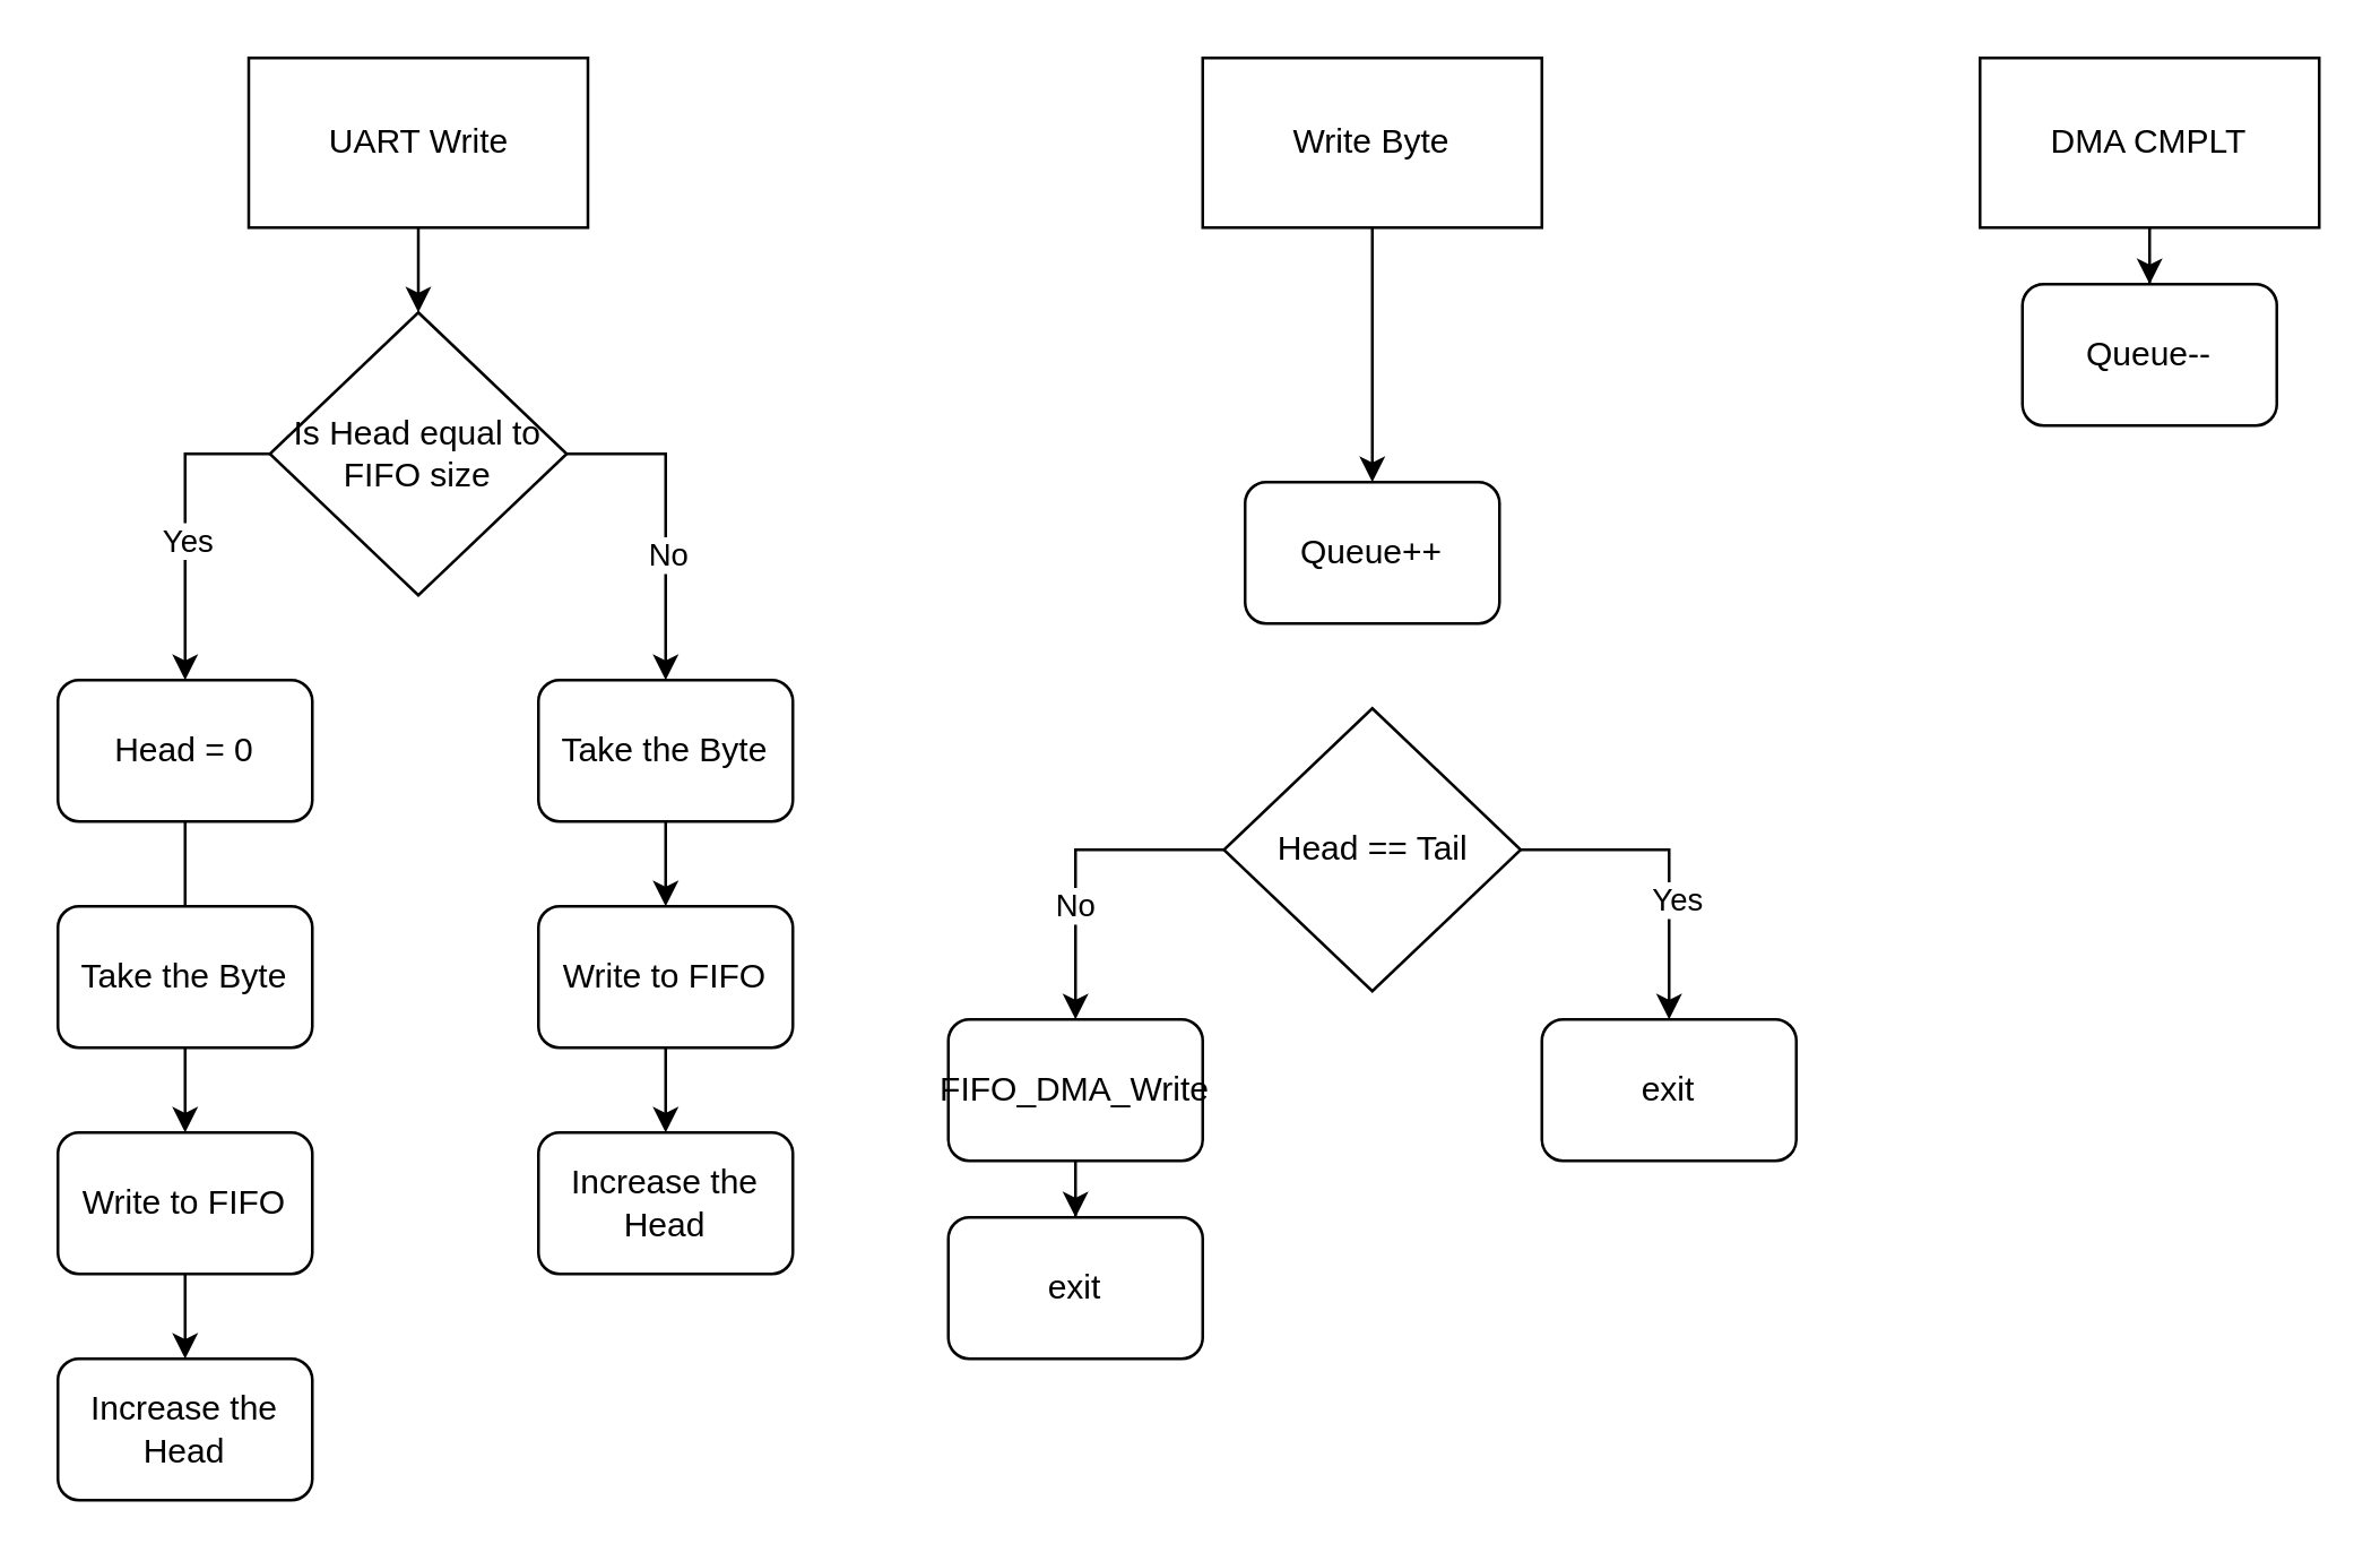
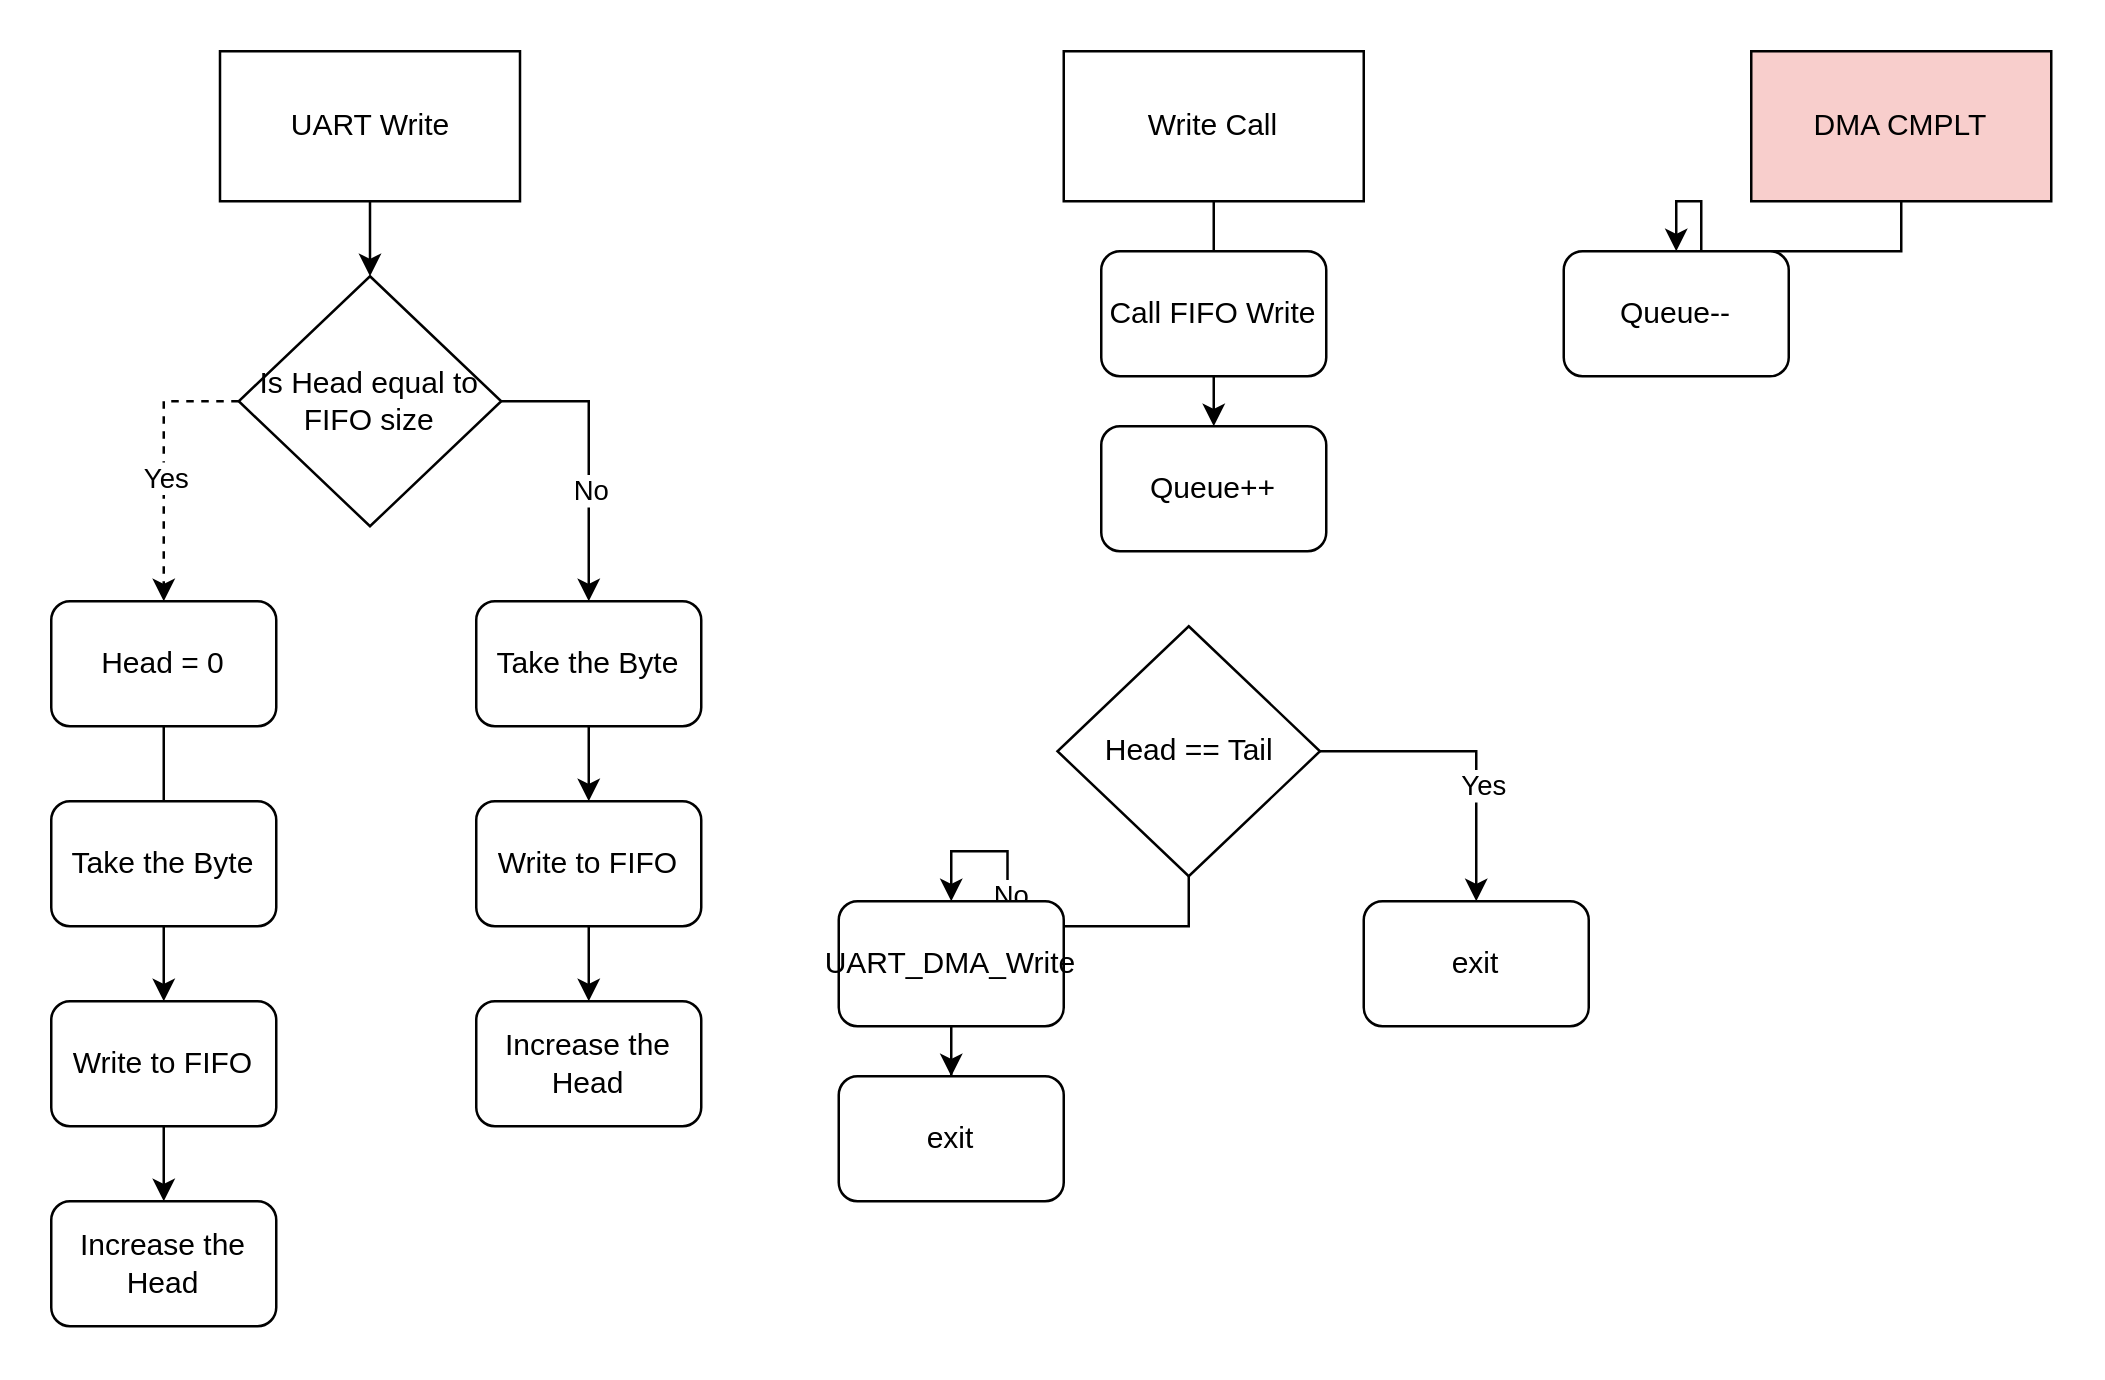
  <mxCell id="0" />
  <mxCell id="1" parent="0" />
  <mxCell id="2" value="" style="edgeStyle=orthogonalEdgeStyle;rounded=0;orthogonalLoop=1;jettySize=auto;html=1;" edge="1" parent="1" source="3" target="25"><mxGeometry relative="1" as="geometry" /></mxCell>
- <mxCell id="3" value="Write Byte" style="rounded=0;whiteSpace=wrap;html=1;" parent="1" vertex="1"><mxGeometry x="425" y="20" width="120" height="60" as="geometry" /></mxCell>
+ <mxCell id="3" value="Write Call" style="rounded=0;whiteSpace=wrap;html=1;" parent="1" vertex="1"><mxGeometry x="425" y="20" width="120" height="60" as="geometry" /></mxCell>
  <mxCell id="4" value="" style="edgeStyle=orthogonalEdgeStyle;rounded=0;orthogonalLoop=1;jettySize=auto;html=1;" parent="1" source="5" target="17" edge="1"><mxGeometry relative="1" as="geometry" /></mxCell>
  <mxCell id="5" value="UART Write" style="rounded=0;whiteSpace=wrap;html=1;" parent="1" vertex="1"><mxGeometry x="87.5" y="20" width="120" height="60" as="geometry" /></mxCell>
  <mxCell id="6" value="" style="edgeStyle=orthogonalEdgeStyle;rounded=0;orthogonalLoop=1;jettySize=auto;html=1;" edge="1" parent="1" source="7" target="35"><mxGeometry relative="1" as="geometry" /></mxCell>
- <mxCell id="7" value="DMA CMPLT" style="rounded=0;whiteSpace=wrap;html=1;" parent="1" vertex="1"><mxGeometry x="700" y="20" width="120" height="60" as="geometry" /></mxCell>
+ <mxCell id="7" value="DMA CMPLT" style="rounded=0;whiteSpace=wrap;html=1;fillColor=#f8cecc;" parent="1" vertex="1"><mxGeometry x="700" y="20" width="120" height="60" as="geometry" /></mxCell>
  <mxCell id="8" style="edgeStyle=orthogonalEdgeStyle;rounded=0;orthogonalLoop=1;jettySize=auto;html=1;exitX=0.5;exitY=1;exitDx=0;exitDy=0;entryX=0.5;entryY=0;entryDx=0;entryDy=0;" parent="1" source="9" target="11" edge="1"><mxGeometry relative="1" as="geometry" /></mxCell>
  <mxCell id="9" value="Take the Byte" style="rounded=1;whiteSpace=wrap;html=1;" parent="1" vertex="1"><mxGeometry x="190" y="240" width="90" height="50" as="geometry" /></mxCell>
  <mxCell id="10" style="edgeStyle=orthogonalEdgeStyle;rounded=0;orthogonalLoop=1;jettySize=auto;html=1;exitX=0.5;exitY=1;exitDx=0;exitDy=0;entryX=0.5;entryY=0;entryDx=0;entryDy=0;" parent="1" source="11" target="12" edge="1"><mxGeometry relative="1" as="geometry" /></mxCell>
  <mxCell id="11" value="Write to FIFO" style="rounded=1;whiteSpace=wrap;html=1;" parent="1" vertex="1"><mxGeometry x="190" y="320" width="90" height="50" as="geometry" /></mxCell>
  <mxCell id="12" value="Increase the Head" style="rounded=1;whiteSpace=wrap;html=1;" parent="1" vertex="1"><mxGeometry x="190" y="400" width="90" height="50" as="geometry" /></mxCell>
  <mxCell id="13" style="edgeStyle=orthogonalEdgeStyle;rounded=0;orthogonalLoop=1;jettySize=auto;html=1;exitX=1;exitY=0.5;exitDx=0;exitDy=0;" parent="1" source="17" target="9" edge="1"><mxGeometry relative="1" as="geometry"><Array as="points"><mxPoint x="235" y="160" /></Array></mxGeometry></mxCell>
  <mxCell id="14" value="No" style="edgeLabel;html=1;align=center;verticalAlign=middle;resizable=0;points=[];" parent="13" vertex="1" connectable="0"><mxGeometry x="0.02" y="3" relative="1" as="geometry"><mxPoint x="-3" y="11" as="offset" /></mxGeometry></mxCell>
- <mxCell id="15" style="edgeStyle=orthogonalEdgeStyle;rounded=0;orthogonalLoop=1;jettySize=auto;html=1;exitX=0;exitY=0.5;exitDx=0;exitDy=0;entryX=0.5;entryY=0;entryDx=0;entryDy=0;" parent="1" source="17" target="19" edge="1"><mxGeometry relative="1" as="geometry" /></mxCell>
+ <mxCell id="15" style="edgeStyle=orthogonalEdgeStyle;rounded=0;orthogonalLoop=1;jettySize=auto;html=1;exitX=0;exitY=0.5;exitDx=0;exitDy=0;entryX=0.5;entryY=0;entryDx=0;entryDy=0;dashed=1;" parent="1" source="17" target="19" edge="1"><mxGeometry relative="1" as="geometry" /></mxCell>
  <mxCell id="16" value="Yes" style="edgeLabel;html=1;align=center;verticalAlign=middle;resizable=0;points=[];" parent="15" vertex="1" connectable="0"><mxGeometry x="0.018" y="2" relative="1" as="geometry"><mxPoint x="-2" y="4" as="offset" /></mxGeometry></mxCell>
  <mxCell id="17" value="Is Head equal to FIFO size" style="rhombus;whiteSpace=wrap;html=1;" parent="1" vertex="1"><mxGeometry x="95" y="110" width="105" height="100" as="geometry" /></mxCell>
  <mxCell id="18" value="" style="edgeStyle=orthogonalEdgeStyle;rounded=0;orthogonalLoop=1;jettySize=auto;html=1;" parent="1" source="19" target="22" edge="1"><mxGeometry relative="1" as="geometry" /></mxCell>
  <mxCell id="19" value="Head = 0" style="rounded=1;whiteSpace=wrap;html=1;" parent="1" vertex="1"><mxGeometry x="20" y="240" width="90" height="50" as="geometry" /></mxCell>
  <mxCell id="20" value="Take the Byte" style="rounded=1;whiteSpace=wrap;html=1;" parent="1" vertex="1"><mxGeometry x="20" y="320" width="90" height="50" as="geometry" /></mxCell>
  <mxCell id="21" value="" style="edgeStyle=orthogonalEdgeStyle;rounded=0;orthogonalLoop=1;jettySize=auto;html=1;" parent="1" source="22" target="23" edge="1"><mxGeometry relative="1" as="geometry" /></mxCell>
  <mxCell id="22" value="Write to FIFO" style="rounded=1;whiteSpace=wrap;html=1;" parent="1" vertex="1"><mxGeometry x="20" y="400" width="90" height="50" as="geometry" /></mxCell>
  <mxCell id="23" value="Increase the Head" style="rounded=1;whiteSpace=wrap;html=1;" parent="1" vertex="1"><mxGeometry x="20" y="480" width="90" height="50" as="geometry" /></mxCell>
+ <mxCell id="24" value="Call FIFO Write" style="rounded=1;whiteSpace=wrap;html=1;" vertex="1" parent="1"><mxGeometry x="440" y="100" width="90" height="50" as="geometry" /></mxCell>
  <mxCell id="25" value="Queue++" style="rounded=1;whiteSpace=wrap;html=1;" vertex="1" parent="1"><mxGeometry x="440" y="170" width="90" height="50" as="geometry" /></mxCell>
  <mxCell id="26" style="edgeStyle=orthogonalEdgeStyle;rounded=0;orthogonalLoop=1;jettySize=auto;html=1;" edge="1" parent="1" source="30" target="31"><mxGeometry relative="1" as="geometry" /></mxCell>
  <mxCell id="27" value="Yes" style="edgeLabel;html=1;align=center;verticalAlign=middle;resizable=0;points=[];" vertex="1" connectable="0" parent="26"><mxGeometry x="0.243" y="2" relative="1" as="geometry"><mxPoint as="offset" /></mxGeometry></mxCell>
  <mxCell id="28" style="edgeStyle=orthogonalEdgeStyle;rounded=0;orthogonalLoop=1;jettySize=auto;html=1;entryX=0.5;entryY=0;entryDx=0;entryDy=0;" edge="1" parent="1" source="30" target="33"><mxGeometry relative="1" as="geometry" /></mxCell>
  <mxCell id="29" value="No" style="edgeLabel;html=1;align=center;verticalAlign=middle;resizable=0;points=[];" vertex="1" connectable="0" parent="28"><mxGeometry x="0.278" y="-1" relative="1" as="geometry"><mxPoint as="offset" /></mxGeometry></mxCell>
- <mxCell id="30" value="Head == Tail" style="rhombus;whiteSpace=wrap;html=1;" vertex="1" parent="1"><mxGeometry x="432.5" y="250" width="105" height="100" as="geometry" /></mxCell>
+ <mxCell id="30" value="Head == Tail" style="rhombus;whiteSpace=wrap;html=1;" vertex="1" parent="1"><mxGeometry x="422.5" y="250" width="105" height="100" as="geometry" /></mxCell>
  <mxCell id="31" value="exit" style="rounded=1;whiteSpace=wrap;html=1;" vertex="1" parent="1"><mxGeometry x="545" y="360" width="90" height="50" as="geometry" /></mxCell>
  <mxCell id="32" value="" style="edgeStyle=orthogonalEdgeStyle;rounded=0;orthogonalLoop=1;jettySize=auto;html=1;" edge="1" parent="1" source="33" target="34"><mxGeometry relative="1" as="geometry" /></mxCell>
- <mxCell id="33" value="FIFO_DMA_Write" style="rounded=1;whiteSpace=wrap;html=1;" vertex="1" parent="1"><mxGeometry x="335" y="360" width="90" height="50" as="geometry" /></mxCell>
+ <mxCell id="33" value="UART_DMA_Write" style="rounded=1;whiteSpace=wrap;html=1;" vertex="1" parent="1"><mxGeometry x="335" y="360" width="90" height="50" as="geometry" /></mxCell>
  <mxCell id="34" value="exit" style="rounded=1;whiteSpace=wrap;html=1;" vertex="1" parent="1"><mxGeometry x="335" y="430" width="90" height="50" as="geometry" /></mxCell>
- <mxCell id="35" value="Queue--" style="rounded=1;whiteSpace=wrap;html=1;" vertex="1" parent="1"><mxGeometry x="715" y="100" width="90" height="50" as="geometry" /></mxCell>
+ <mxCell id="35" value="Queue--" style="rounded=1;whiteSpace=wrap;html=1;" vertex="1" parent="1"><mxGeometry x="625" y="100" width="90" height="50" as="geometry" /></mxCell>
